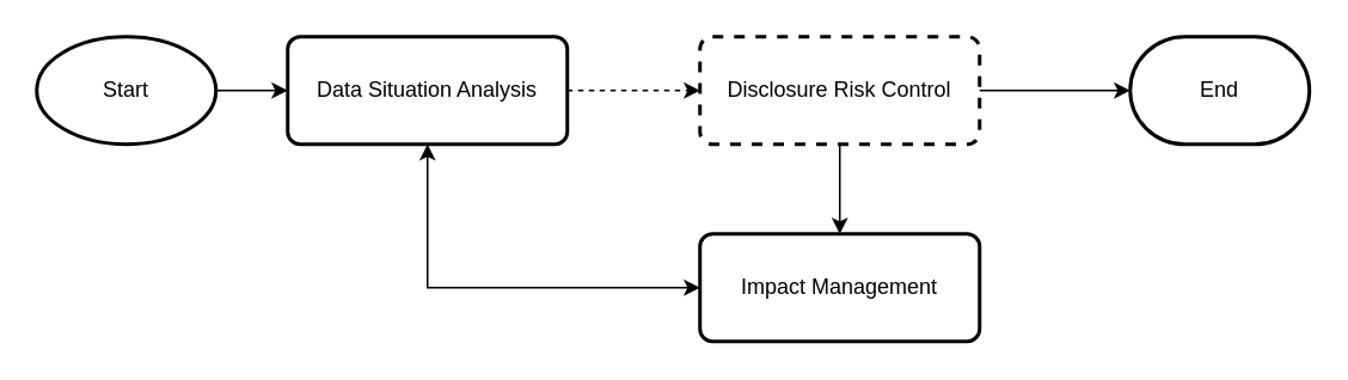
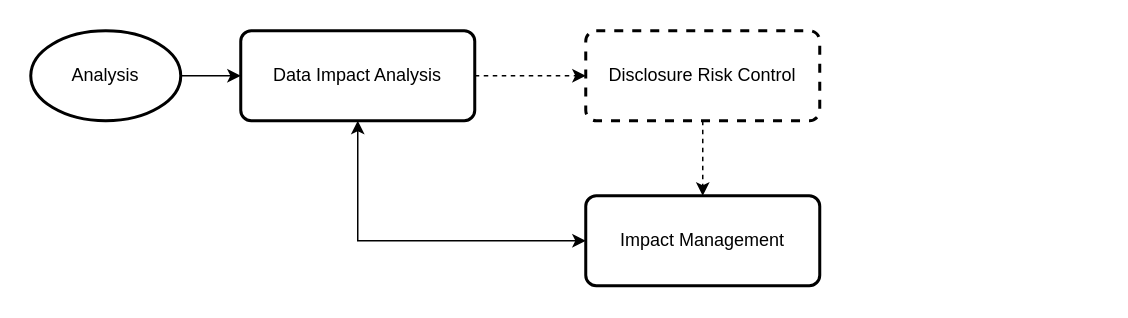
  <mxCell id="0" />
  <mxCell id="1" parent="0" />
  <mxCell id="2" style="edgeStyle=orthogonalEdgeStyle;rounded=0;orthogonalLoop=1;jettySize=auto;html=1;" edge="1" parent="1" source="3" target="5"><mxGeometry relative="1" as="geometry" /></mxCell>
- <mxCell id="3" value="Start" style="strokeWidth=2;html=1;shape=mxgraph.flowchart.start_1;whiteSpace=wrap;" vertex="1" parent="1"><mxGeometry x="20" y="20" width="100" height="60" as="geometry" /></mxCell>
+ <mxCell id="3" value="Analysis" style="strokeWidth=2;html=1;shape=mxgraph.flowchart.start_1;whiteSpace=wrap;" vertex="1" parent="1"><mxGeometry x="20" y="20" width="100" height="60" as="geometry" /></mxCell>
  <mxCell id="4" style="edgeStyle=orthogonalEdgeStyle;rounded=0;orthogonalLoop=1;jettySize=auto;html=1;exitX=1;exitY=0.5;exitDx=0;exitDy=0;dashed=1;" edge="1" parent="1" source="5" target="7"><mxGeometry relative="1" as="geometry" /></mxCell>
- <mxCell id="5" value="Data Situation Analysis" style="rounded=1;whiteSpace=wrap;html=1;absoluteArcSize=1;arcSize=14;strokeWidth=2;" vertex="1" parent="1"><mxGeometry x="160" y="20" width="156" height="60" as="geometry" /></mxCell>
- <mxCell id="6" style="edgeStyle=orthogonalEdgeStyle;rounded=0;orthogonalLoop=1;jettySize=auto;html=1;" edge="1" parent="1" source="7" target="9"><mxGeometry relative="1" as="geometry" /></mxCell>
+ <mxCell id="5" value="Data Impact Analysis" style="rounded=1;whiteSpace=wrap;html=1;absoluteArcSize=1;arcSize=14;strokeWidth=2;" vertex="1" parent="1"><mxGeometry x="160" y="20" width="156" height="60" as="geometry" /></mxCell>
+ <mxCell id="6" style="edgeStyle=orthogonalEdgeStyle;rounded=0;orthogonalLoop=1;jettySize=auto;html=1;dashed=1;" edge="1" parent="1" source="7" target="9"><mxGeometry relative="1" as="geometry" /></mxCell>
  <mxCell id="7" value="Disclosure Risk Control" style="rounded=1;whiteSpace=wrap;html=1;absoluteArcSize=1;arcSize=14;strokeWidth=2;dashed=1;" vertex="1" parent="1"><mxGeometry x="390" y="20" width="156" height="60" as="geometry" /></mxCell>
  <mxCell id="8" style="edgeStyle=orthogonalEdgeStyle;rounded=0;orthogonalLoop=1;jettySize=auto;html=1;entryX=0;entryY=0.5;entryDx=0;entryDy=0;exitX=0.5;exitY=1;exitDx=0;exitDy=0;endArrow=classic;endFill=1;startArrow=classic;startFill=1;" edge="1" parent="1" source="5" target="9"><mxGeometry relative="1" as="geometry" /></mxCell>
  <mxCell id="9" value="Impact Management" style="rounded=1;whiteSpace=wrap;html=1;absoluteArcSize=1;arcSize=14;strokeWidth=2;" vertex="1" parent="1"><mxGeometry x="390" y="130" width="156" height="60" as="geometry" /></mxCell>
- <mxCell id="10" value="End" style="strokeWidth=2;html=1;shape=mxgraph.flowchart.terminator;whiteSpace=wrap;" vertex="1" parent="1"><mxGeometry x="630" y="20" width="100" height="60" as="geometry" /></mxCell>
- <mxCell id="11" style="edgeStyle=orthogonalEdgeStyle;rounded=0;orthogonalLoop=1;jettySize=auto;html=1;entryX=0;entryY=0.5;entryDx=0;entryDy=0;entryPerimeter=0;" edge="1" parent="1" source="7" target="10"><mxGeometry relative="1" as="geometry" /></mxCell>
